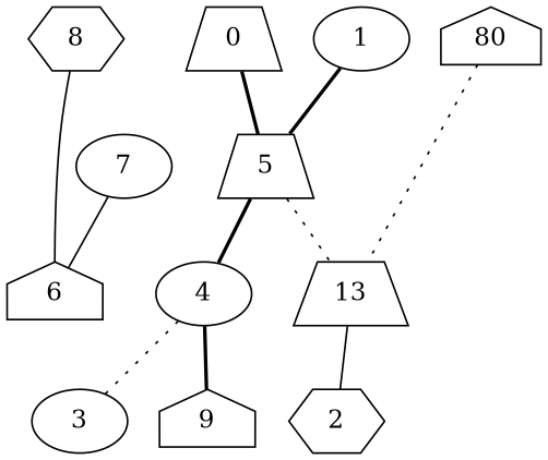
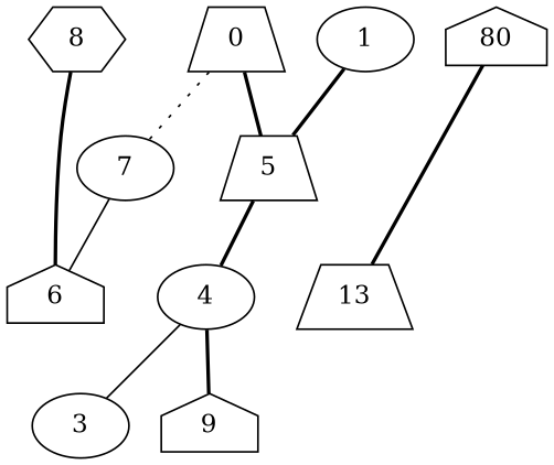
  strict graph {
    node [shape=ellipse weight=0]
    edge [style=bold weight=0]
    0 [shape=trapezium]
    7
    5 [shape=trapezium]
    1
    6 [shape=house]
    n6 [label=13 shape=trapezium]
    4
    n8 [label=80 shape=house]
-   2 [shape=hexagon]
    3
    9 [shape=house]
    8 [shape=hexagon]
+   0 -- 7 [style=dotted]
    0 -- 5
    7 -- 6 [style=solid]
-   5 -- n6 [style=dotted]
    5 -- 4
    1 -- 5
-   n6 -- 2 [style=solid]
-   4 -- 3 [style=dotted]
+   4 -- 3 [style=solid]
    4 -- 9
-   n8 -- n6 [style=dotted]
-   8 -- 6 [style=solid]
+   n8 -- n6
+   8 -- 6
  }
